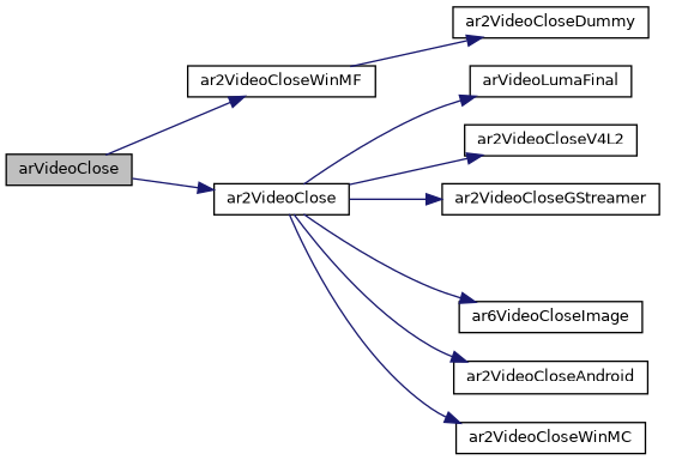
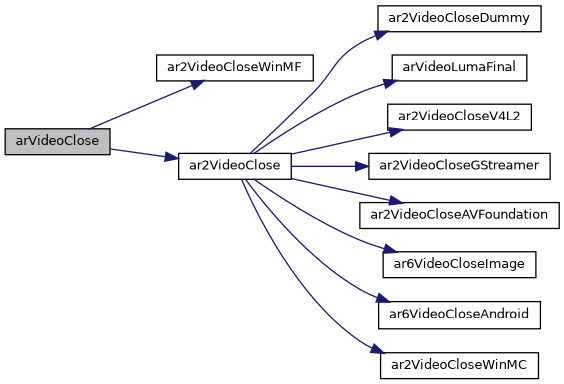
  digraph {
    rankdir=LR
    node [color=black fillcolor=white fontname=Helvetica fontsize=10 shape=record style=filled]
    edge [color=midnightblue fontname=Helvetica fontsize=10 labelfontname=Helvetica labelfontsize=10 style=solid]
    n1 [fillcolor=grey75 fontcolor=black height=0.2 label=arVideoClose width=0.4]
    n2 [height=0.2 label=ar2VideoClose width=0.4]
    n3 [height=0.2 label=ar2VideoCloseWinMF width=0.4]
    n4 [height=0.2 label=arVideoLumaFinal width=0.4]
    n5 [height=0.2 label=ar2VideoCloseDummy width=0.4]
    n6 [height=0.2 label=ar2VideoCloseV4L2 width=0.4]
    n7 [height=0.2 label=ar2VideoCloseGStreamer width=0.4]
+   n8 [height=0.2 label=ar2VideoCloseAVFoundation width=0.4]
    n9 [height=0.2 label=ar6VideoCloseImage width=0.4]
-   n10 [height=0.2 label=ar2VideoCloseAndroid width=0.4]
+   n10 [height=0.2 label=ar6VideoCloseAndroid width=0.4]
    n11 [height=0.2 label=ar2VideoCloseWinMC width=0.4]
    n1 -> n2
    n1 -> n3
    n2 -> n4
-   n3 -> n5
+   n2 -> n5
    n2 -> n6
    n2 -> n7
+   n2 -> n8
    n2 -> n9
    n2 -> n10
    n2 -> n11
  }
